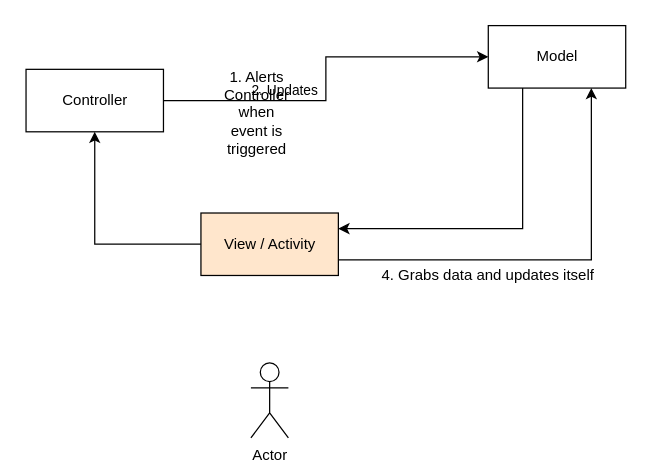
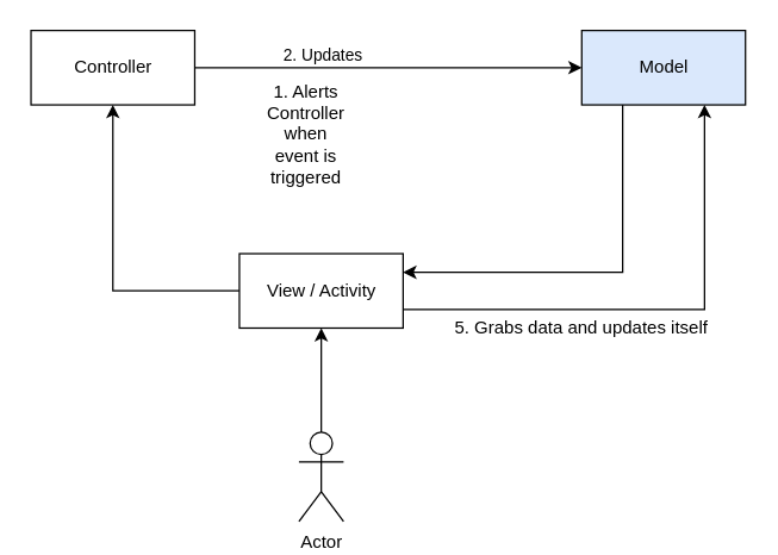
  <mxCell id="0" />
  <mxCell id="1" parent="0" />
  <mxCell id="2" style="edgeStyle=orthogonalEdgeStyle;rounded=0;orthogonalLoop=1;jettySize=auto;html=1;exitX=1;exitY=0.5;exitDx=0;exitDy=0;entryX=0;entryY=0.5;entryDx=0;entryDy=0;" edge="1" parent="1" source="4" target="9"><mxGeometry relative="1" as="geometry" /></mxCell>
  <mxCell id="3" value="2. Updates" style="edgeLabel;html=1;align=center;verticalAlign=middle;resizable=0;points=[];" vertex="1" connectable="0" parent="2"><mxGeometry x="-0.346" y="9" relative="1" as="geometry"><mxPoint as="offset" /></mxGeometry></mxCell>
- <mxCell id="4" value="Controller" style="html=1;align=center;" vertex="1" parent="1"><mxGeometry x="20" y="55" width="110" height="50" as="geometry" /></mxCell>
+ <mxCell id="4" value="Controller" style="html=1;align=center;" vertex="1" parent="1"><mxGeometry x="20" y="20" width="110" height="50" as="geometry" /></mxCell>
  <mxCell id="5" style="edgeStyle=orthogonalEdgeStyle;rounded=0;orthogonalLoop=1;jettySize=auto;html=1;exitX=0;exitY=0.5;exitDx=0;exitDy=0;entryX=0.5;entryY=1;entryDx=0;entryDy=0;" edge="1" parent="1" source="7" target="4"><mxGeometry relative="1" as="geometry"><Array as="points"><mxPoint x="160" y="195" /><mxPoint x="75" y="195" /></Array></mxGeometry></mxCell>
  <mxCell id="6" style="edgeStyle=orthogonalEdgeStyle;rounded=0;orthogonalLoop=1;jettySize=auto;html=1;exitX=1;exitY=0.75;exitDx=0;exitDy=0;entryX=0.75;entryY=1;entryDx=0;entryDy=0;" edge="1" parent="1" source="7" target="9"><mxGeometry relative="1" as="geometry" /></mxCell>
- <mxCell id="7" value="View / Activity" style="html=1;align=center;fillColor=#ffe6cc;" vertex="1" parent="1"><mxGeometry x="160" y="170" width="110" height="50" as="geometry" /></mxCell>
+ <mxCell id="7" value="View / Activity" style="html=1;align=center;" vertex="1" parent="1"><mxGeometry x="160" y="170" width="110" height="50" as="geometry" /></mxCell>
  <mxCell id="8" style="edgeStyle=orthogonalEdgeStyle;rounded=0;orthogonalLoop=1;jettySize=auto;html=1;exitX=0.25;exitY=1;exitDx=0;exitDy=0;entryX=1;entryY=0.25;entryDx=0;entryDy=0;" edge="1" parent="1" source="9" target="7"><mxGeometry relative="1" as="geometry" /></mxCell>
- <mxCell id="9" value="Model" style="html=1;align=center;" vertex="1" parent="1"><mxGeometry x="390" y="20" width="110" height="50" as="geometry" /></mxCell>
+ <mxCell id="9" value="Model" style="html=1;align=center;fillColor=#dae8fc;" vertex="1" parent="1"><mxGeometry x="390" y="20" width="110" height="50" as="geometry" /></mxCell>
+ <mxCell id="10" style="edgeStyle=orthogonalEdgeStyle;rounded=0;orthogonalLoop=1;jettySize=auto;html=1;exitX=0.5;exitY=0;exitDx=0;exitDy=0;exitPerimeter=0;entryX=0.5;entryY=1;entryDx=0;entryDy=0;" edge="1" parent="1" source="11" target="7"><mxGeometry relative="1" as="geometry" /></mxCell>
  <mxCell id="11" value="Actor" style="shape=umlActor;verticalLabelPosition=bottom;verticalAlign=top;html=1;align=center;" vertex="1" parent="1"><mxGeometry x="200" y="290" width="30" height="60" as="geometry" /></mxCell>
  <mxCell id="12" value="1. Alerts Controller&lt;br&gt;when event is triggered" style="text;html=1;strokeColor=none;fillColor=none;align=center;verticalAlign=middle;whiteSpace=wrap;rounded=0;" vertex="1" parent="1"><mxGeometry x="175" y="45" width="60" height="90" as="geometry" /></mxCell>
- <mxCell id="13" value="4. Grabs data and updates itself" style="text;html=1;strokeColor=none;fillColor=none;align=center;verticalAlign=middle;whiteSpace=wrap;rounded=0;" vertex="1" parent="1"><mxGeometry x="280" y="210" width="220" height="20" as="geometry" /></mxCell>
+ <mxCell id="13" value="5. Grabs data and updates itself" style="text;html=1;strokeColor=none;fillColor=none;align=center;verticalAlign=middle;whiteSpace=wrap;rounded=0;" vertex="1" parent="1"><mxGeometry x="280" y="210" width="220" height="20" as="geometry" /></mxCell>
